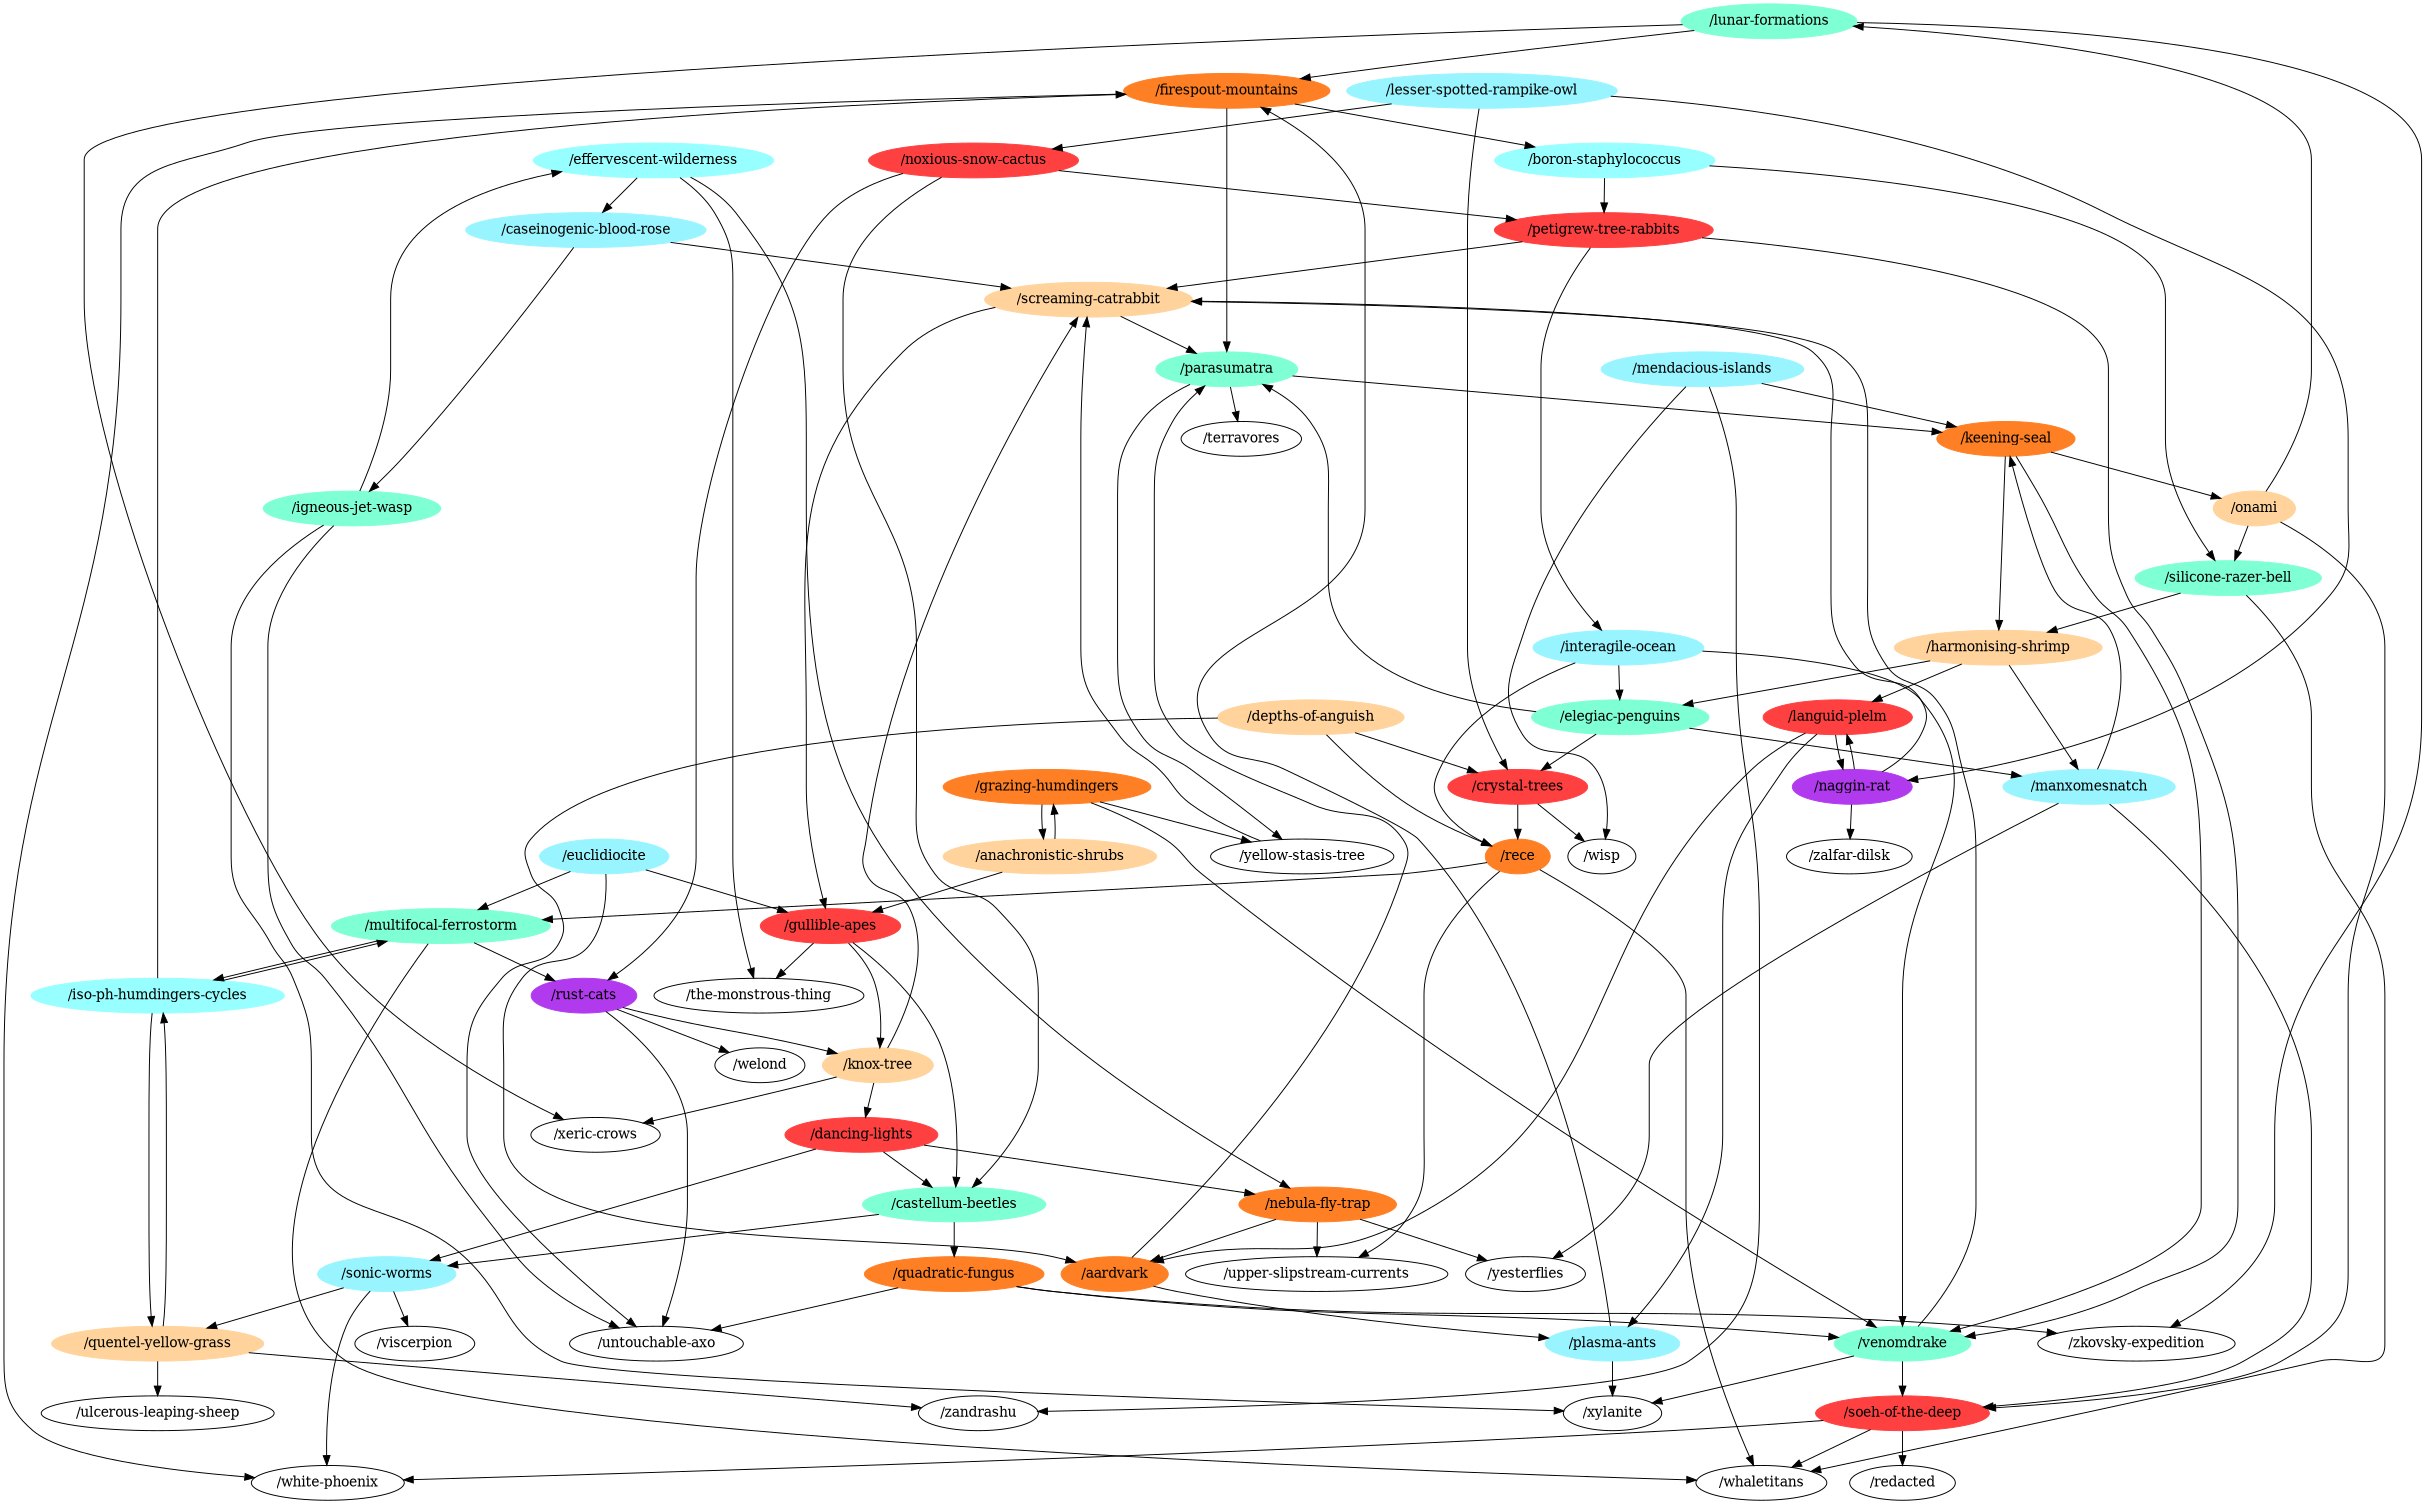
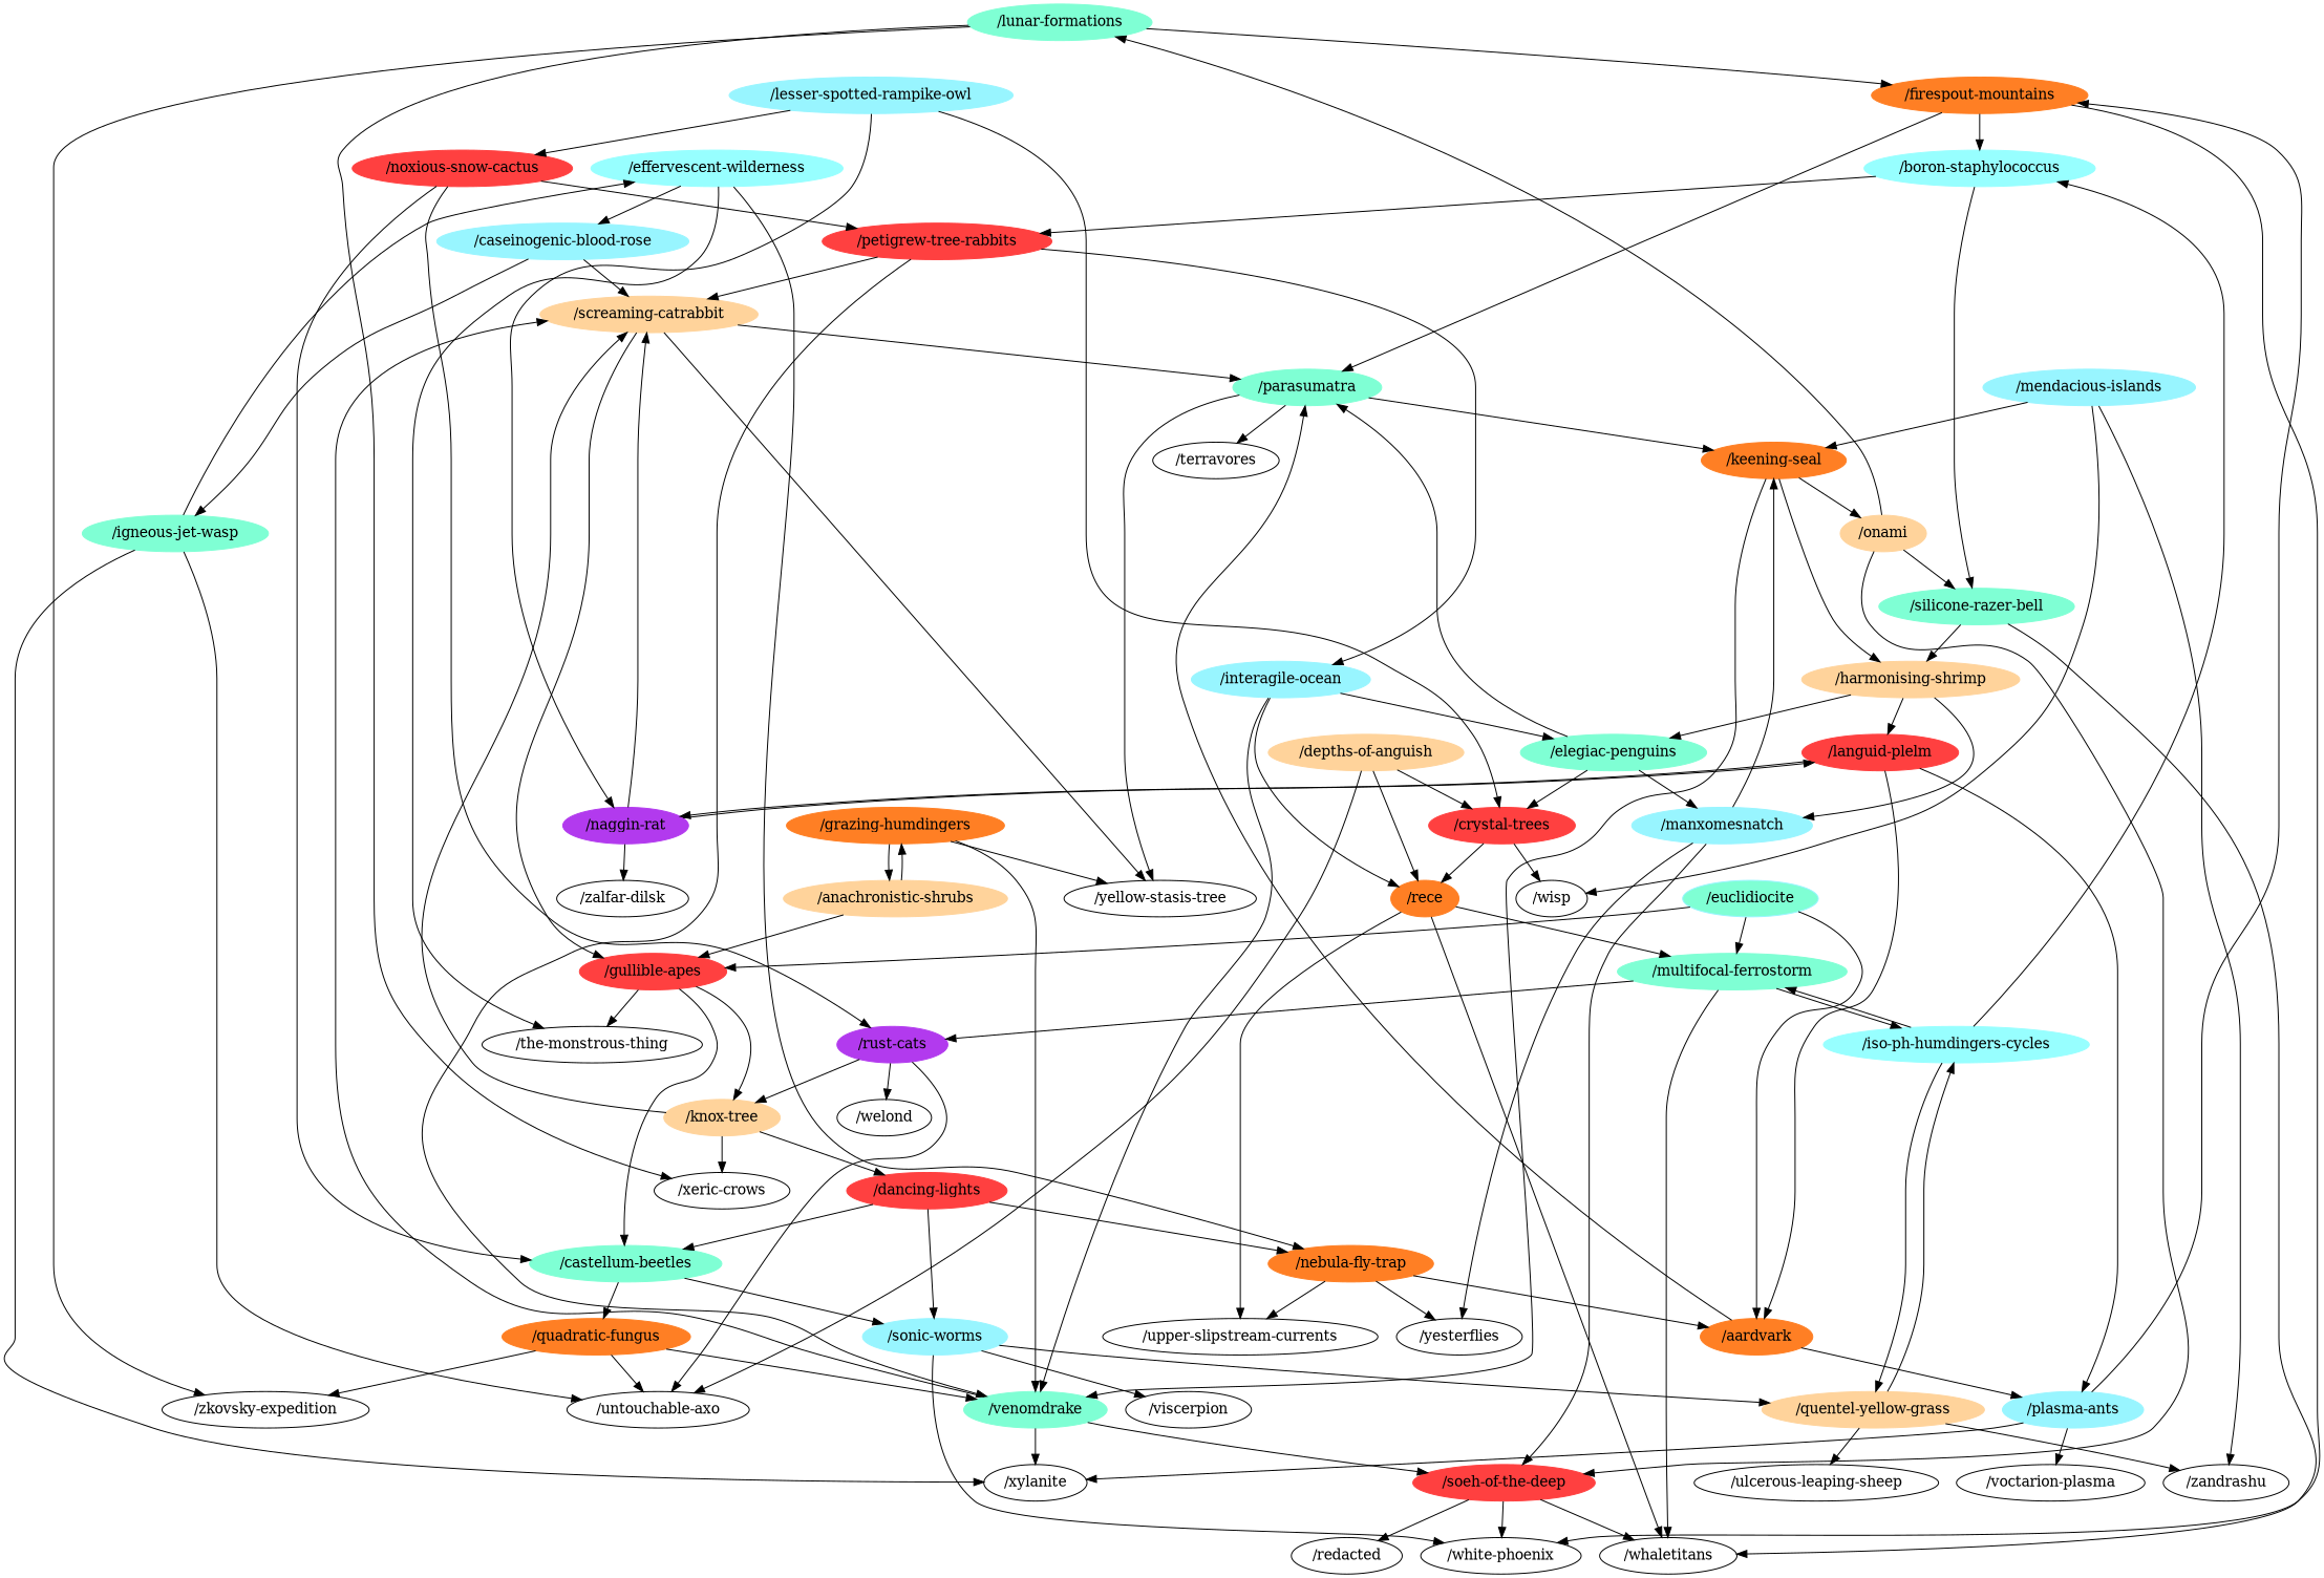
  digraph {
    node [style=filled]
    "/lunar-formations" [color=aquamarine]
    "/firespout-mountains" [color=chocolate1]
    "/xeric-crows" [style=""]
    "/zkovsky-expedition" [style=""]
    "/white-phoenix" [style=""]
    "/boron-staphylococcus" [color=darkslategray1]
    "/parasumatra" [color=aquamarine]
    "/petigrew-tree-rabbits" [color=brown1]
    "/silicone-razer-bell" [color=aquamarine]
    "/yellow-stasis-tree" [style=""]
    "/keening-seal" [color=chocolate1]
    "/terravores" [style=""]
    "/naggin-rat" [color=darkorchid2]
    "/zalfar-dilsk" [style=""]
    "/languid-plelm" [color=brown1]
    "/screaming-catrabbit" [color=burlywood1]
    "/aardvark" [color=chocolate1]
    "/plasma-ants" [color=cadetblue1]
    "/gullible-apes" [color=brown1]
    "/xylanite" [style=""]
+   "/voctarion-plasma" [style=""]
    "/knox-tree" [color=burlywood1]
    "/the-monstrous-thing" [style=""]
    "/castellum-beetles" [color=aquamarine]
    n25 [color=darkslategray1 label="/iso-ph-humdingers-cycles"]
    "/multifocal-ferrostorm" [color=aquamarine]
    "/quentel-yellow-grass" [color=burlywood1]
    "/rust-cats" [color=darkorchid2]
    "/whaletitans" [style=""]
    "/zandrashu" [style=""]
    "/ulcerous-leaping-sheep" [style=""]
    "/untouchable-axo" [style=""]
    "/welond" [style=""]
    "/dancing-lights" [color=brown1]
    "/effervescent-wilderness" [color=darkslategray1]
    "/nebula-fly-trap" [color=chocolate1]
    "/caseinogenic-blood-rose" [color=cadetblue1]
    "/upper-slipstream-currents" [style=""]
    "/yesterflies" [style=""]
    "/igneous-jet-wasp" [color=aquamarine]
    "/harmonising-shrimp" [color=burlywood1]
    "/elegiac-penguins" [color=aquamarine]
    "/manxomesnatch" [color=cadetblue1]
    "/crystal-trees" [color=brown1]
    "/soeh-of-the-deep" [color=brown1]
    "/wisp" [style=""]
    "/rece" [color=chocolate1]
    "/redacted" [style=""]
    "/venomdrake" [color=aquamarine]
    "/onami" [color=burlywood1]
    "/interagile-ocean" [color=cadetblue1]
    "/quadratic-fungus" [color=chocolate1]
    "/sonic-worms" [color=cadetblue1]
    "/viscerpion" [style=""]
    "/lesser-spotted-rampike-owl" [color=cadetblue1]
    "/noxious-snow-cactus" [color=brown1]
    "/grazing-humdingers" [color=chocolate1]
    "/anachronistic-shrubs" [color=burlywood1]
    "/mendacious-islands" [color=cadetblue1]
-   "/euclidiocite" [color=cadetblue1]
+   "/euclidiocite" [color=cadetblue1 fillcolor=aquamarine]
    "/depths-of-anguish" [color=burlywood1]
    "/lunar-formations" -> "/firespout-mountains"
    "/lunar-formations" -> "/xeric-crows"
    "/lunar-formations" -> "/zkovsky-expedition"
    "/firespout-mountains" -> "/white-phoenix"
    "/firespout-mountains" -> "/boron-staphylococcus"
    "/firespout-mountains" -> "/parasumatra"
    "/boron-staphylococcus" -> "/petigrew-tree-rabbits"
    "/boron-staphylococcus" -> "/silicone-razer-bell"
    "/parasumatra" -> "/yellow-stasis-tree"
    "/parasumatra" -> "/keening-seal"
    "/parasumatra" -> "/terravores"
    "/petigrew-tree-rabbits" -> "/screaming-catrabbit"
    "/petigrew-tree-rabbits" -> "/venomdrake"
    "/petigrew-tree-rabbits" -> "/interagile-ocean"
    "/silicone-razer-bell" -> "/whaletitans"
    "/silicone-razer-bell" -> "/harmonising-shrimp"
    "/keening-seal" -> "/harmonising-shrimp"
    "/keening-seal" -> "/venomdrake"
    "/keening-seal" -> "/onami"
    "/naggin-rat" -> "/zalfar-dilsk"
    "/naggin-rat" -> "/languid-plelm"
    "/naggin-rat" -> "/screaming-catrabbit"
    "/languid-plelm" -> "/naggin-rat"
    "/languid-plelm" -> "/aardvark"
    "/languid-plelm" -> "/plasma-ants"
    "/screaming-catrabbit" -> "/parasumatra"
-   "/yellow-stasis-tree" -> "/screaming-catrabbit"
+   "/screaming-catrabbit" -> "/yellow-stasis-tree"
    "/screaming-catrabbit" -> "/gullible-apes"
    "/aardvark" -> "/parasumatra"
    "/aardvark" -> "/plasma-ants"
    "/plasma-ants" -> "/firespout-mountains"
    "/plasma-ants" -> "/xylanite"
+   "/plasma-ants" -> "/voctarion-plasma"
    "/gullible-apes" -> "/knox-tree"
    "/gullible-apes" -> "/the-monstrous-thing"
    "/gullible-apes" -> "/castellum-beetles"
    "/knox-tree" -> "/xeric-crows"
    "/knox-tree" -> "/screaming-catrabbit"
    "/knox-tree" -> "/dancing-lights"
    "/castellum-beetles" -> "/quadratic-fungus"
    "/castellum-beetles" -> "/sonic-worms"
-   n25 -> "/firespout-mountains"
+   n25 -> "/boron-staphylococcus"
    n25 -> "/multifocal-ferrostorm"
    n25 -> "/quentel-yellow-grass"
    "/multifocal-ferrostorm" -> n25
    "/multifocal-ferrostorm" -> "/rust-cats"
    "/multifocal-ferrostorm" -> "/whaletitans"
    "/quentel-yellow-grass" -> n25
    "/quentel-yellow-grass" -> "/zandrashu"
    "/quentel-yellow-grass" -> "/ulcerous-leaping-sheep"
    "/rust-cats" -> "/knox-tree"
    "/rust-cats" -> "/untouchable-axo"
    "/rust-cats" -> "/welond"
    "/dancing-lights" -> "/castellum-beetles"
    "/dancing-lights" -> "/nebula-fly-trap"
    "/dancing-lights" -> "/sonic-worms"
    "/effervescent-wilderness" -> "/the-monstrous-thing"
    "/effervescent-wilderness" -> "/nebula-fly-trap"
    "/effervescent-wilderness" -> "/caseinogenic-blood-rose"
    "/nebula-fly-trap" -> "/aardvark"
    "/nebula-fly-trap" -> "/upper-slipstream-currents"
    "/nebula-fly-trap" -> "/yesterflies"
    "/caseinogenic-blood-rose" -> "/screaming-catrabbit"
    "/caseinogenic-blood-rose" -> "/igneous-jet-wasp"
    "/igneous-jet-wasp" -> "/xylanite"
    "/igneous-jet-wasp" -> "/untouchable-axo"
    "/igneous-jet-wasp" -> "/effervescent-wilderness"
    "/harmonising-shrimp" -> "/languid-plelm"
    "/harmonising-shrimp" -> "/elegiac-penguins"
    "/harmonising-shrimp" -> "/manxomesnatch"
    "/elegiac-penguins" -> "/parasumatra"
    "/elegiac-penguins" -> "/manxomesnatch"
    "/elegiac-penguins" -> "/crystal-trees"
    "/manxomesnatch" -> "/keening-seal"
    "/manxomesnatch" -> "/yesterflies"
    "/manxomesnatch" -> "/soeh-of-the-deep"
    "/crystal-trees" -> "/wisp"
    "/crystal-trees" -> "/rece"
    "/soeh-of-the-deep" -> "/white-phoenix"
    "/soeh-of-the-deep" -> "/whaletitans"
    "/soeh-of-the-deep" -> "/redacted"
    "/rece" -> "/multifocal-ferrostorm"
    "/rece" -> "/whaletitans"
    "/rece" -> "/upper-slipstream-currents"
    "/venomdrake" -> "/screaming-catrabbit"
    "/venomdrake" -> "/xylanite"
    "/venomdrake" -> "/soeh-of-the-deep"
    "/onami" -> "/lunar-formations"
    "/onami" -> "/silicone-razer-bell"
    "/onami" -> "/soeh-of-the-deep"
    "/interagile-ocean" -> "/elegiac-penguins"
    "/interagile-ocean" -> "/rece"
    "/interagile-ocean" -> "/venomdrake"
    "/quadratic-fungus" -> "/zkovsky-expedition"
    "/quadratic-fungus" -> "/untouchable-axo"
    "/quadratic-fungus" -> "/venomdrake"
    "/sonic-worms" -> "/white-phoenix"
    "/sonic-worms" -> "/quentel-yellow-grass"
    "/sonic-worms" -> "/viscerpion"
    "/lesser-spotted-rampike-owl" -> "/naggin-rat"
    "/lesser-spotted-rampike-owl" -> "/crystal-trees"
    "/lesser-spotted-rampike-owl" -> "/noxious-snow-cactus"
    "/noxious-snow-cactus" -> "/petigrew-tree-rabbits"
    "/noxious-snow-cactus" -> "/castellum-beetles"
    "/noxious-snow-cactus" -> "/rust-cats"
    "/grazing-humdingers" -> "/yellow-stasis-tree"
    "/grazing-humdingers" -> "/venomdrake"
    "/grazing-humdingers" -> "/anachronistic-shrubs"
    "/anachronistic-shrubs" -> "/gullible-apes"
    "/anachronistic-shrubs" -> "/grazing-humdingers"
    "/mendacious-islands" -> "/keening-seal"
    "/mendacious-islands" -> "/zandrashu"
    "/mendacious-islands" -> "/wisp"
    "/euclidiocite" -> "/aardvark"
    "/euclidiocite" -> "/gullible-apes"
    "/euclidiocite" -> "/multifocal-ferrostorm"
    "/depths-of-anguish" -> "/untouchable-axo"
    "/depths-of-anguish" -> "/crystal-trees"
    "/depths-of-anguish" -> "/rece"
  }
